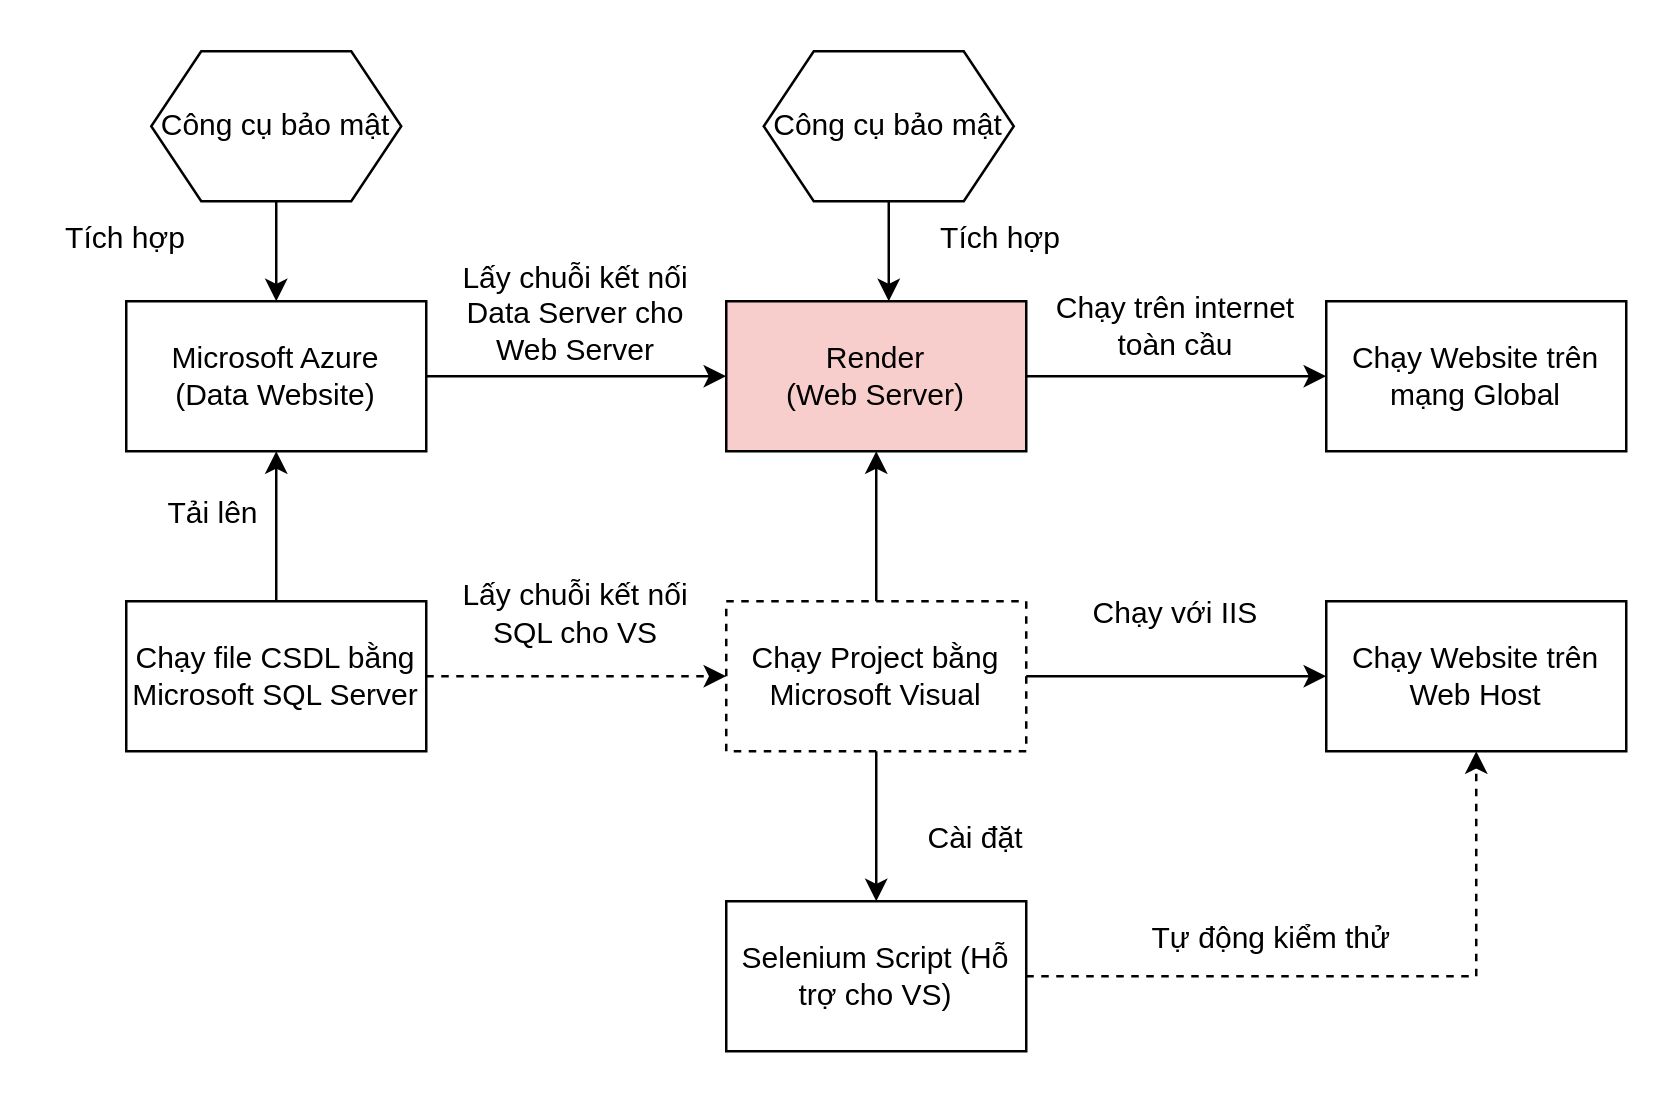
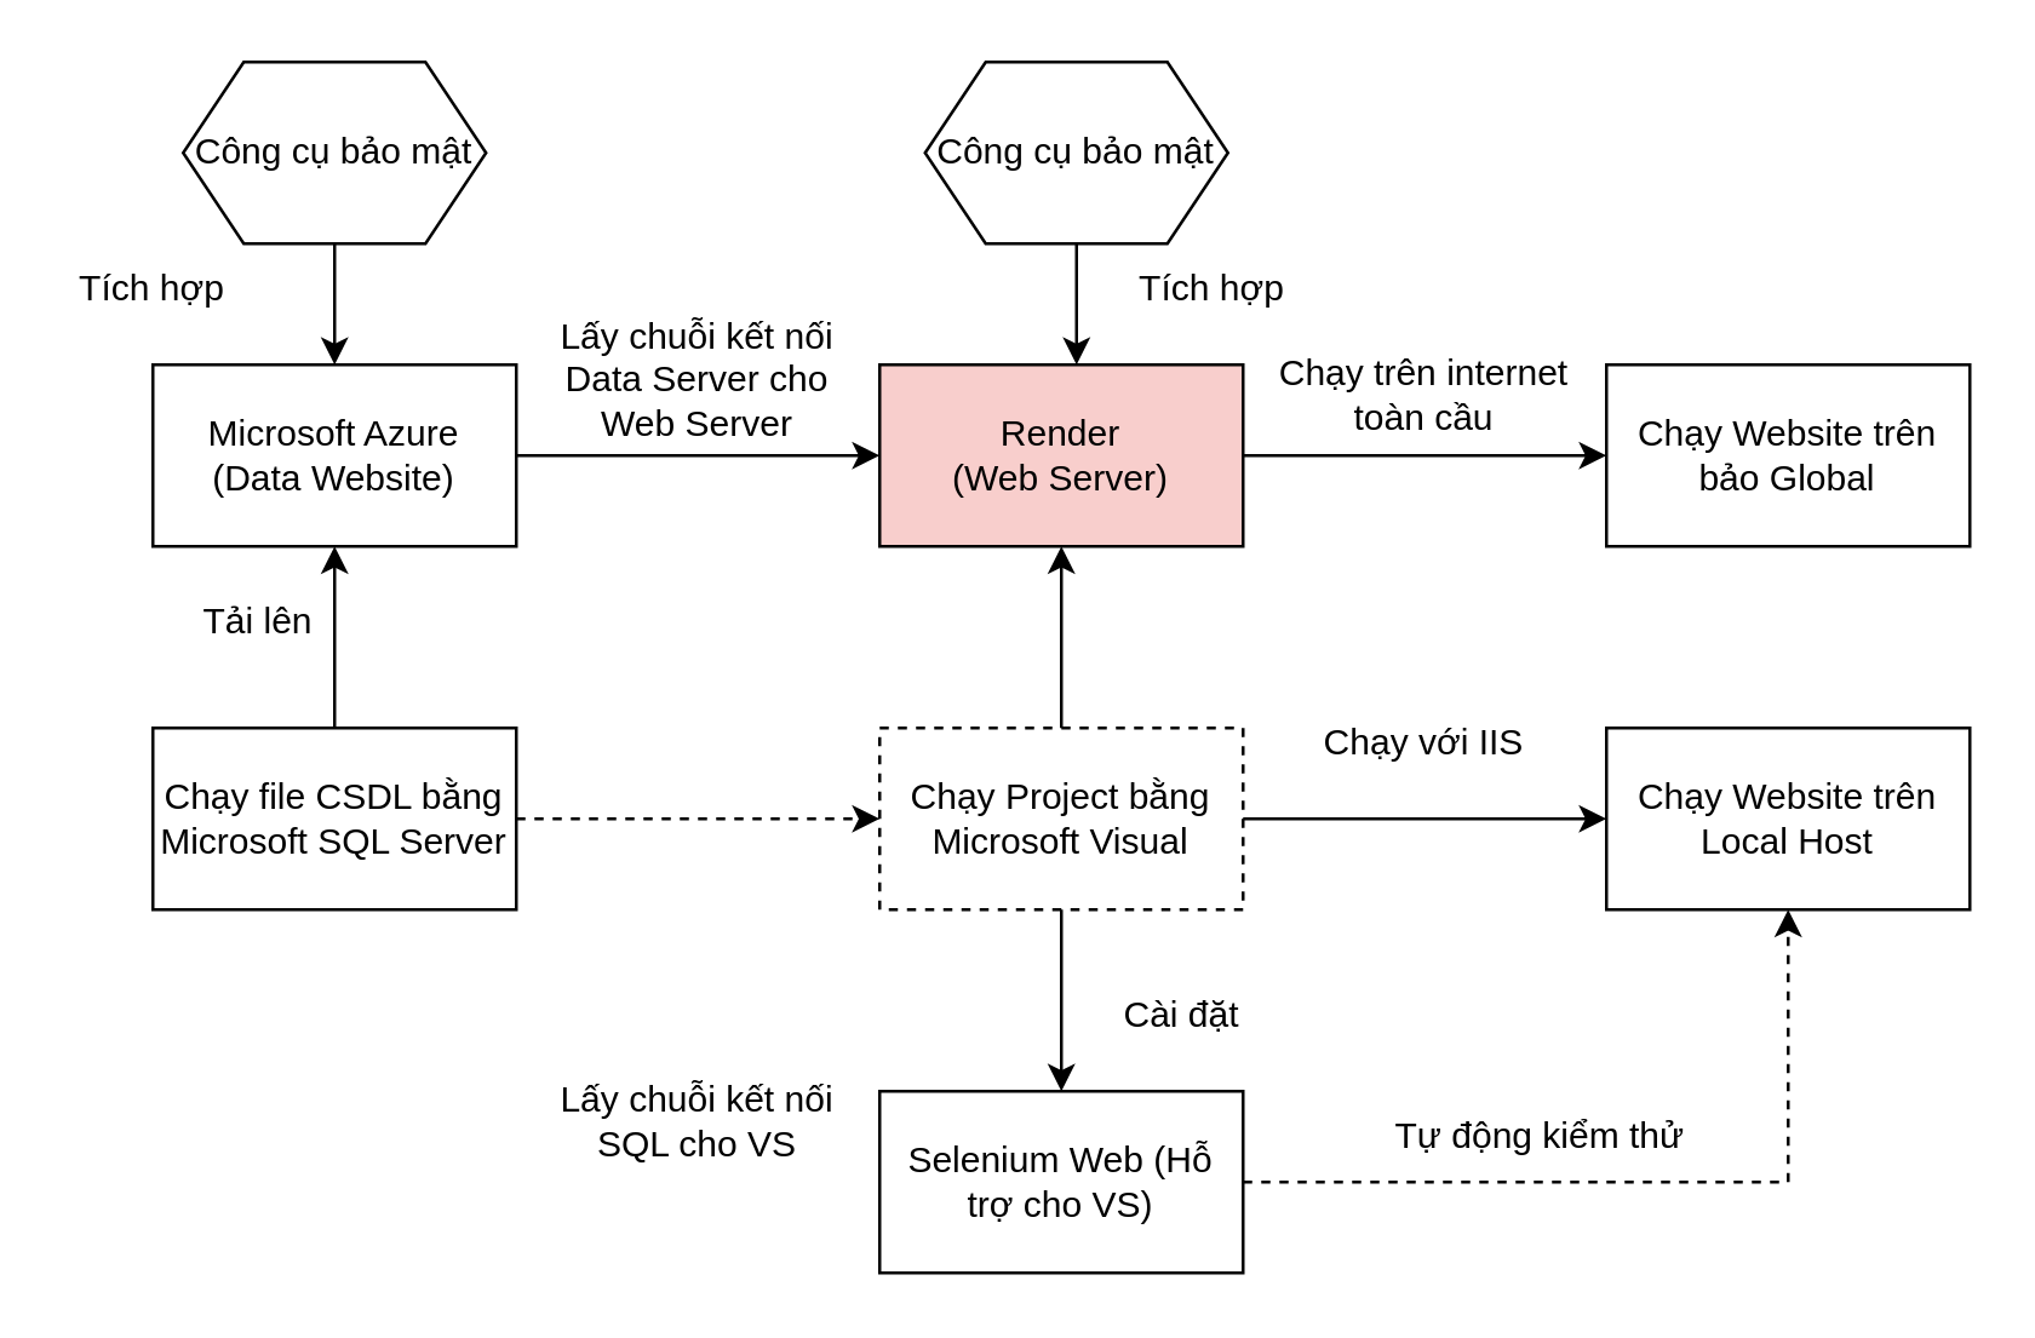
  <mxCell id="0" />
  <mxCell id="1" parent="0" />
  <mxCell id="2" value="Chạy Project bằng Microsoft Visual" style="rounded=0;whiteSpace=wrap;html=1;dashed=1;" vertex="1" parent="1"><mxGeometry x="290" y="240" width="120" height="60" as="geometry" /></mxCell>
  <mxCell id="3" value="Chạy file CSDL bằng Microsoft SQL Server" style="rounded=0;whiteSpace=wrap;html=1;" vertex="1" parent="1"><mxGeometry x="50" y="240" width="120" height="60" as="geometry" /></mxCell>
- <mxCell id="4" value="Lấy chuỗi kết nối SQL cho VS" style="text;html=1;strokeColor=none;fillColor=none;align=center;verticalAlign=middle;whiteSpace=wrap;rounded=0;" vertex="1" parent="1"><mxGeometry x="180" y="230" width="100" height="30" as="geometry" /></mxCell>
+ <mxCell id="4" value="Lấy chuỗi kết nối SQL cho VS" style="text;html=1;strokeColor=none;fillColor=none;align=center;verticalAlign=middle;whiteSpace=wrap;rounded=0;" vertex="1" parent="1"><mxGeometry x="180" y="355" width="100" height="30" as="geometry" /></mxCell>
  <mxCell id="5" value="" style="endArrow=classic;html=1;rounded=0;exitX=1;exitY=0.5;exitDx=0;exitDy=0;" edge="1" parent="1" source="2"><mxGeometry width="50" height="50" relative="1" as="geometry"><mxPoint x="540" y="230" as="sourcePoint" /><mxPoint x="530" y="270" as="targetPoint" /></mxGeometry></mxCell>
- <mxCell id="6" value="Chạy Website trên Web Host" style="rounded=0;whiteSpace=wrap;html=1;" vertex="1" parent="1"><mxGeometry x="530" y="240" width="120" height="60" as="geometry" /></mxCell>
+ <mxCell id="6" value="Chạy Website trên Local Host" style="rounded=0;whiteSpace=wrap;html=1;" vertex="1" parent="1"><mxGeometry x="530" y="240" width="120" height="60" as="geometry" /></mxCell>
  <mxCell id="7" value="" style="endArrow=classic;html=1;rounded=0;exitX=0.5;exitY=1;exitDx=0;exitDy=0;" edge="1" parent="1" source="2"><mxGeometry width="50" height="50" relative="1" as="geometry"><mxPoint x="460" y="330" as="sourcePoint" /><mxPoint x="350" y="360" as="targetPoint" /></mxGeometry></mxCell>
- <mxCell id="8" value="Selenium Script (Hỗ trợ cho VS)" style="rounded=0;whiteSpace=wrap;html=1;" vertex="1" parent="1"><mxGeometry x="290" y="360" width="120" height="60" as="geometry" /></mxCell>
+ <mxCell id="8" value="Selenium Web (Hỗ trợ cho VS)" style="rounded=0;whiteSpace=wrap;html=1;" vertex="1" parent="1"><mxGeometry x="290" y="360" width="120" height="60" as="geometry" /></mxCell>
  <mxCell id="9" value="" style="endArrow=classic;html=1;rounded=0;exitX=1;exitY=0.5;exitDx=0;exitDy=0;entryX=0.5;entryY=1;entryDx=0;entryDy=0;dashed=1;" edge="1" parent="1" source="8" target="6"><mxGeometry width="50" height="50" relative="1" as="geometry"><mxPoint x="600" y="420" as="sourcePoint" /><mxPoint x="650" y="370" as="targetPoint" /><Array as="points"><mxPoint x="590" y="390" /></Array></mxGeometry></mxCell>
  <mxCell id="10" value="Chạy với IIS" style="text;html=1;strokeColor=none;fillColor=none;align=center;verticalAlign=middle;whiteSpace=wrap;rounded=0;" vertex="1" parent="1"><mxGeometry x="430" y="230" width="80" height="30" as="geometry" /></mxCell>
  <mxCell id="11" value="Cài đặt" style="text;html=1;strokeColor=none;fillColor=none;align=center;verticalAlign=middle;whiteSpace=wrap;rounded=0;" vertex="1" parent="1"><mxGeometry x="350" y="320" width="80" height="30" as="geometry" /></mxCell>
  <mxCell id="12" value="" style="endArrow=classic;html=1;rounded=0;exitX=1;exitY=0.5;exitDx=0;exitDy=0;entryX=0;entryY=0.5;entryDx=0;entryDy=0;dashed=1;" edge="1" parent="1" source="3" target="2"><mxGeometry width="50" height="50" relative="1" as="geometry"><mxPoint x="190" y="340" as="sourcePoint" /><mxPoint x="240" y="290" as="targetPoint" /></mxGeometry></mxCell>
  <mxCell id="13" value="Tự động kiểm thử&amp;nbsp;" style="text;html=1;strokeColor=none;fillColor=none;align=center;verticalAlign=middle;whiteSpace=wrap;rounded=0;" vertex="1" parent="1"><mxGeometry x="450" y="360" width="120" height="30" as="geometry" /></mxCell>
  <mxCell id="14" value="" style="endArrow=classic;html=1;rounded=0;exitX=0.5;exitY=0;exitDx=0;exitDy=0;" edge="1" parent="1" source="3"><mxGeometry width="50" height="50" relative="1" as="geometry"><mxPoint x="110" y="160" as="sourcePoint" /><mxPoint x="110" y="180" as="targetPoint" /></mxGeometry></mxCell>
  <mxCell id="15" value="Microsoft Azure &lt;br&gt;(Data Website)" style="rounded=0;whiteSpace=wrap;html=1;" vertex="1" parent="1"><mxGeometry x="50" y="120" width="120" height="60" as="geometry" /></mxCell>
  <mxCell id="16" value="Render &lt;br&gt;(Web Server)" style="rounded=0;whiteSpace=wrap;html=1;fillColor=#f8cecc;" vertex="1" parent="1"><mxGeometry x="290" y="120" width="120" height="60" as="geometry" /></mxCell>
  <mxCell id="17" value="" style="endArrow=classic;html=1;rounded=0;exitX=0.5;exitY=0;exitDx=0;exitDy=0;entryX=0.5;entryY=1;entryDx=0;entryDy=0;" edge="1" parent="1" source="2" target="16"><mxGeometry width="50" height="50" relative="1" as="geometry"><mxPoint x="470" y="170" as="sourcePoint" /><mxPoint x="520" y="120" as="targetPoint" /></mxGeometry></mxCell>
  <mxCell id="18" value="Lấy chuỗi kết nối Data Server cho Web Server" style="text;html=1;strokeColor=none;fillColor=none;align=center;verticalAlign=middle;whiteSpace=wrap;rounded=0;" vertex="1" parent="1"><mxGeometry x="180" y="110" width="100" height="30" as="geometry" /></mxCell>
  <mxCell id="19" value="" style="endArrow=classic;html=1;rounded=0;exitX=1;exitY=0.5;exitDx=0;exitDy=0;entryX=0;entryY=0.5;entryDx=0;entryDy=0;" edge="1" parent="1" source="15" target="16"><mxGeometry width="50" height="50" relative="1" as="geometry"><mxPoint x="200" y="170" as="sourcePoint" /><mxPoint x="250" y="120" as="targetPoint" /></mxGeometry></mxCell>
  <mxCell id="20" value="" style="endArrow=classic;html=1;rounded=0;exitX=1;exitY=0.5;exitDx=0;exitDy=0;" edge="1" parent="1" source="16"><mxGeometry width="50" height="50" relative="1" as="geometry"><mxPoint x="640" y="160" as="sourcePoint" /><mxPoint x="530" y="150" as="targetPoint" /></mxGeometry></mxCell>
- <mxCell id="21" value="Chạy Website trên mạng Global" style="rounded=0;whiteSpace=wrap;html=1;" vertex="1" parent="1"><mxGeometry x="530" y="120" width="120" height="60" as="geometry" /></mxCell>
+ <mxCell id="21" value="Chạy Website trên bảo Global" style="rounded=0;whiteSpace=wrap;html=1;" vertex="1" parent="1"><mxGeometry x="530" y="120" width="120" height="60" as="geometry" /></mxCell>
  <mxCell id="22" value="Chạy trên internet toàn cầu" style="text;html=1;strokeColor=none;fillColor=none;align=center;verticalAlign=middle;whiteSpace=wrap;rounded=0;" vertex="1" parent="1"><mxGeometry x="420" y="110" width="100" height="40" as="geometry" /></mxCell>
  <mxCell id="23" value="Công cụ bảo mật" style="shape=hexagon;perimeter=hexagonPerimeter2;whiteSpace=wrap;html=1;fixedSize=1;" vertex="1" parent="1"><mxGeometry x="60" y="20" width="100" height="60" as="geometry" /></mxCell>
  <mxCell id="24" value="Công cụ bảo mật" style="shape=hexagon;perimeter=hexagonPerimeter2;whiteSpace=wrap;html=1;fixedSize=1;" vertex="1" parent="1"><mxGeometry x="305" y="20" width="100" height="60" as="geometry" /></mxCell>
  <mxCell id="25" value="" style="endArrow=classic;html=1;rounded=0;entryX=0.5;entryY=0;entryDx=0;entryDy=0;exitX=0.5;exitY=1;exitDx=0;exitDy=0;" edge="1" parent="1" source="23" target="15"><mxGeometry width="50" height="50" relative="1" as="geometry"><mxPoint x="170" y="50" as="sourcePoint" /><mxPoint x="220" y="0" as="targetPoint" /></mxGeometry></mxCell>
  <mxCell id="26" value="" style="endArrow=classic;html=1;rounded=0;entryX=0.5;entryY=0;entryDx=0;entryDy=0;exitX=0.5;exitY=1;exitDx=0;exitDy=0;" edge="1" parent="1"><mxGeometry width="50" height="50" relative="1" as="geometry"><mxPoint x="355" y="80" as="sourcePoint" /><mxPoint x="355" y="120" as="targetPoint" /></mxGeometry></mxCell>
  <mxCell id="27" value="Tích hợp" style="text;html=1;strokeColor=none;fillColor=none;align=center;verticalAlign=middle;whiteSpace=wrap;rounded=0;" vertex="1" parent="1"><mxGeometry x="20" y="80" width="60" height="30" as="geometry" /></mxCell>
  <mxCell id="28" value="Tích hợp" style="text;html=1;strokeColor=none;fillColor=none;align=center;verticalAlign=middle;whiteSpace=wrap;rounded=0;" vertex="1" parent="1"><mxGeometry x="370" y="80" width="60" height="30" as="geometry" /></mxCell>
  <mxCell id="29" value="Tải lên" style="text;html=1;strokeColor=none;fillColor=none;align=center;verticalAlign=middle;whiteSpace=wrap;rounded=0;" vertex="1" parent="1"><mxGeometry x="55" y="190" width="60" height="30" as="geometry" /></mxCell>
